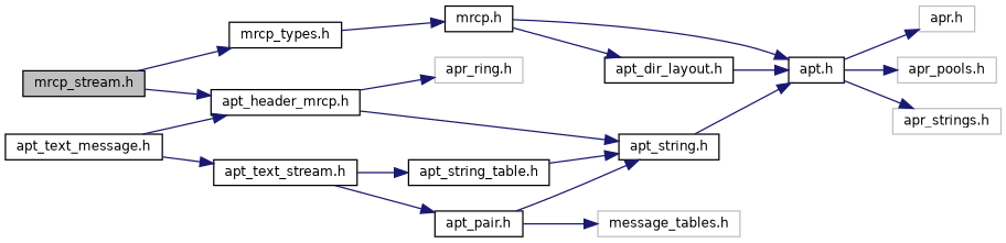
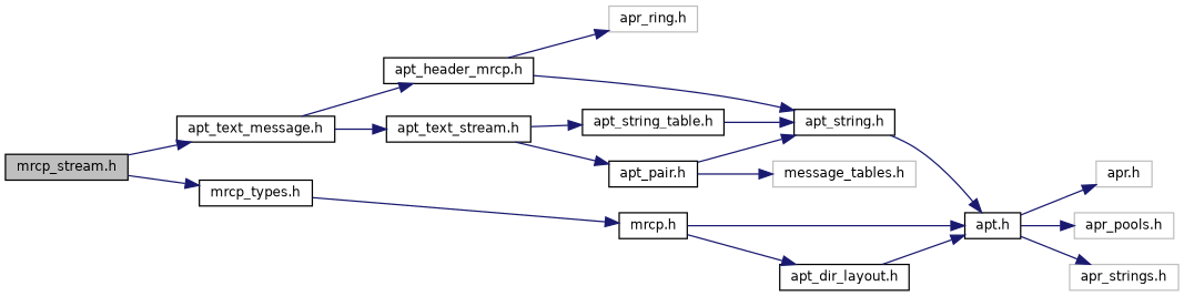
  digraph {
    rankdir=LR
    node [color=black fillcolor=white fontname=Helvetica fontsize=10 shape=record style=filled]
    edge [color=midnightblue fontname=Helvetica fontsize=10 labelfontname=Helvetica labelfontsize=10 style=solid]
    n1 [fillcolor=grey75 fontcolor=black height=0.2 label="mrcp_stream.h" width=0.4]
    n2 [height=0.2 label="apt_text_message.h" width=0.4]
    n3 [height=0.2 label="mrcp_types.h" width=0.4]
    n4 [height=0.2 label="apt_header_mrcp.h" width=0.4]
    n5 [height=0.2 label="apt_text_stream.h" width=0.4]
    n6 [height=0.2 label="mrcp.h" width=0.4]
    n7 [color=grey75 height=0.2 label="apr_ring.h" width=0.4]
    n8 [height=0.2 label="apt_string.h" width=0.4]
    n9 [height=0.2 label="apt_string_table.h" width=0.4]
    n10 [height=0.2 label="apt_pair.h" width=0.4]
    n11 [height=0.2 label="apt.h" width=0.4]
    n12 [color=grey75 height=0.2 label="apr.h" width=0.4]
    n13 [color=grey75 height=0.2 label="apr_pools.h" width=0.4]
    n14 [color=grey75 height=0.2 label="apr_strings.h" width=0.4]
    n15 [color=grey75 height=0.2 label="message_tables.h" width=0.4]
    n16 [height=0.2 label="apt_dir_layout.h" width=0.4]
-   n1 -> n4
+   n1 -> n2
    n1 -> n3
    n2 -> n4
    n2 -> n5
    n3 -> n6
    n4 -> n7
    n4 -> n8
    n5 -> n9
    n5 -> n10
    n6 -> n11
    n6 -> n16
    n8 -> n11
    n9 -> n8
    n10 -> n8
    n10 -> n15
    n11 -> n12
    n11 -> n13
    n11 -> n14
    n16 -> n11
  }
